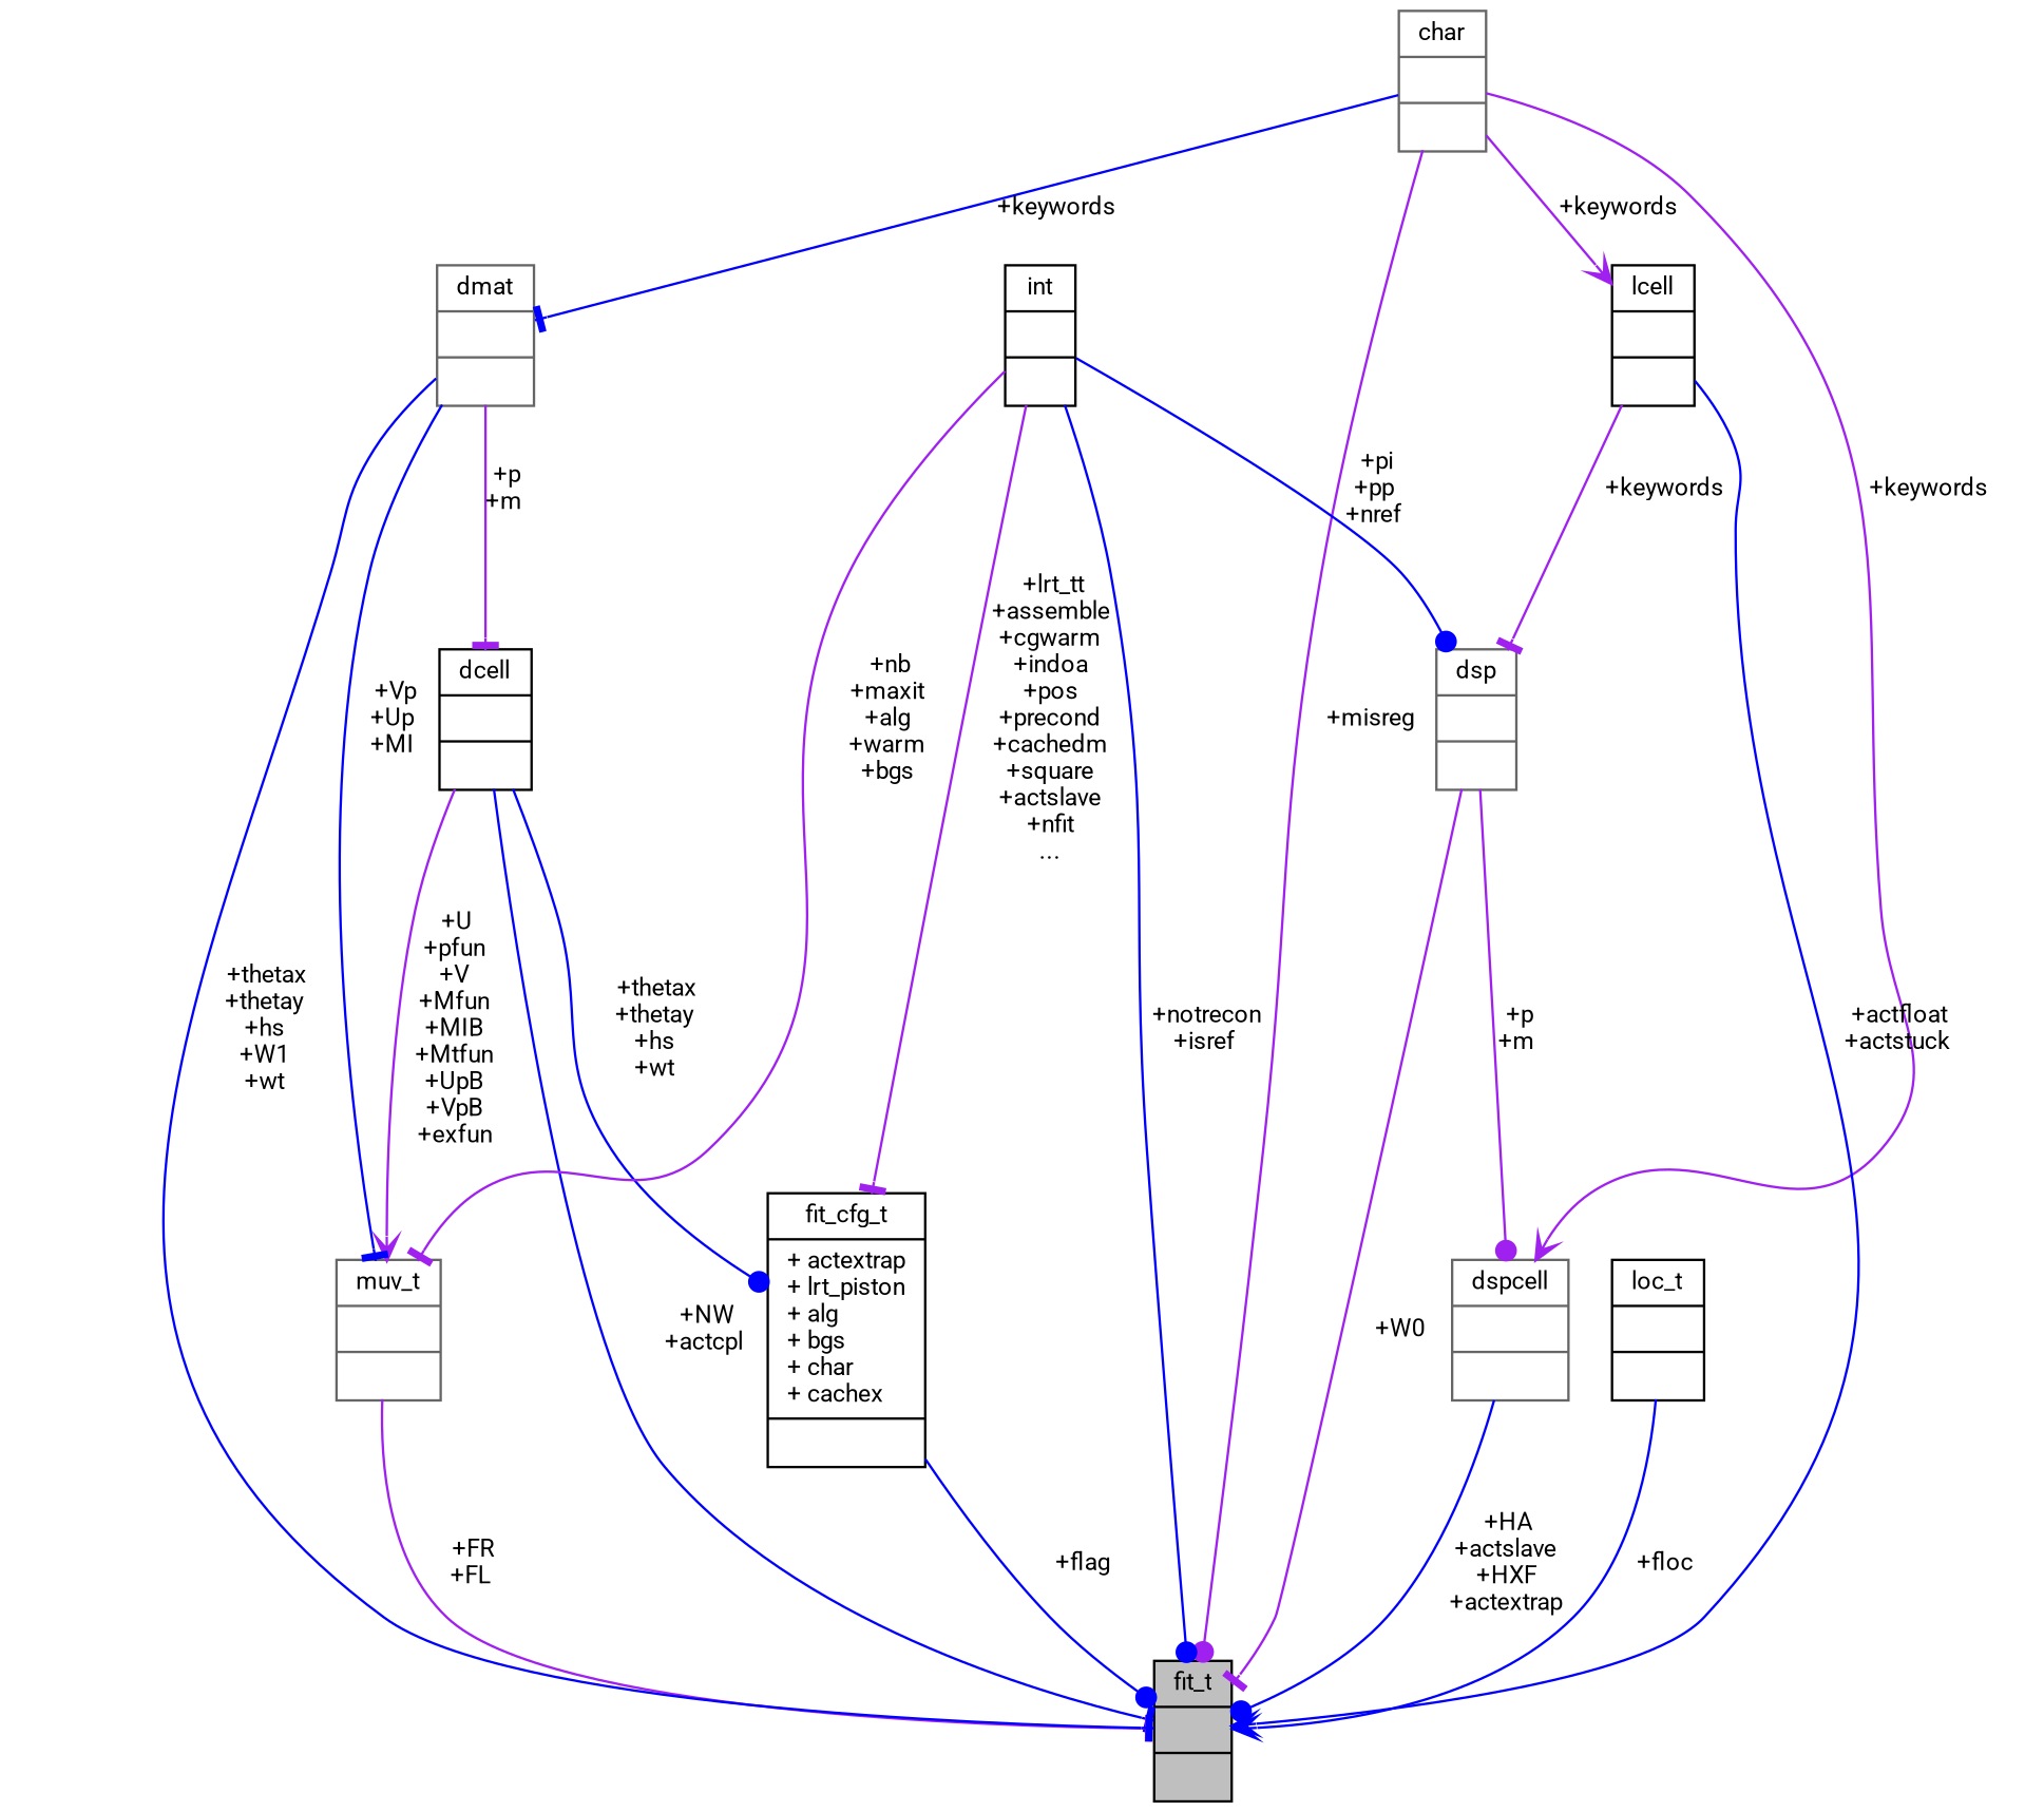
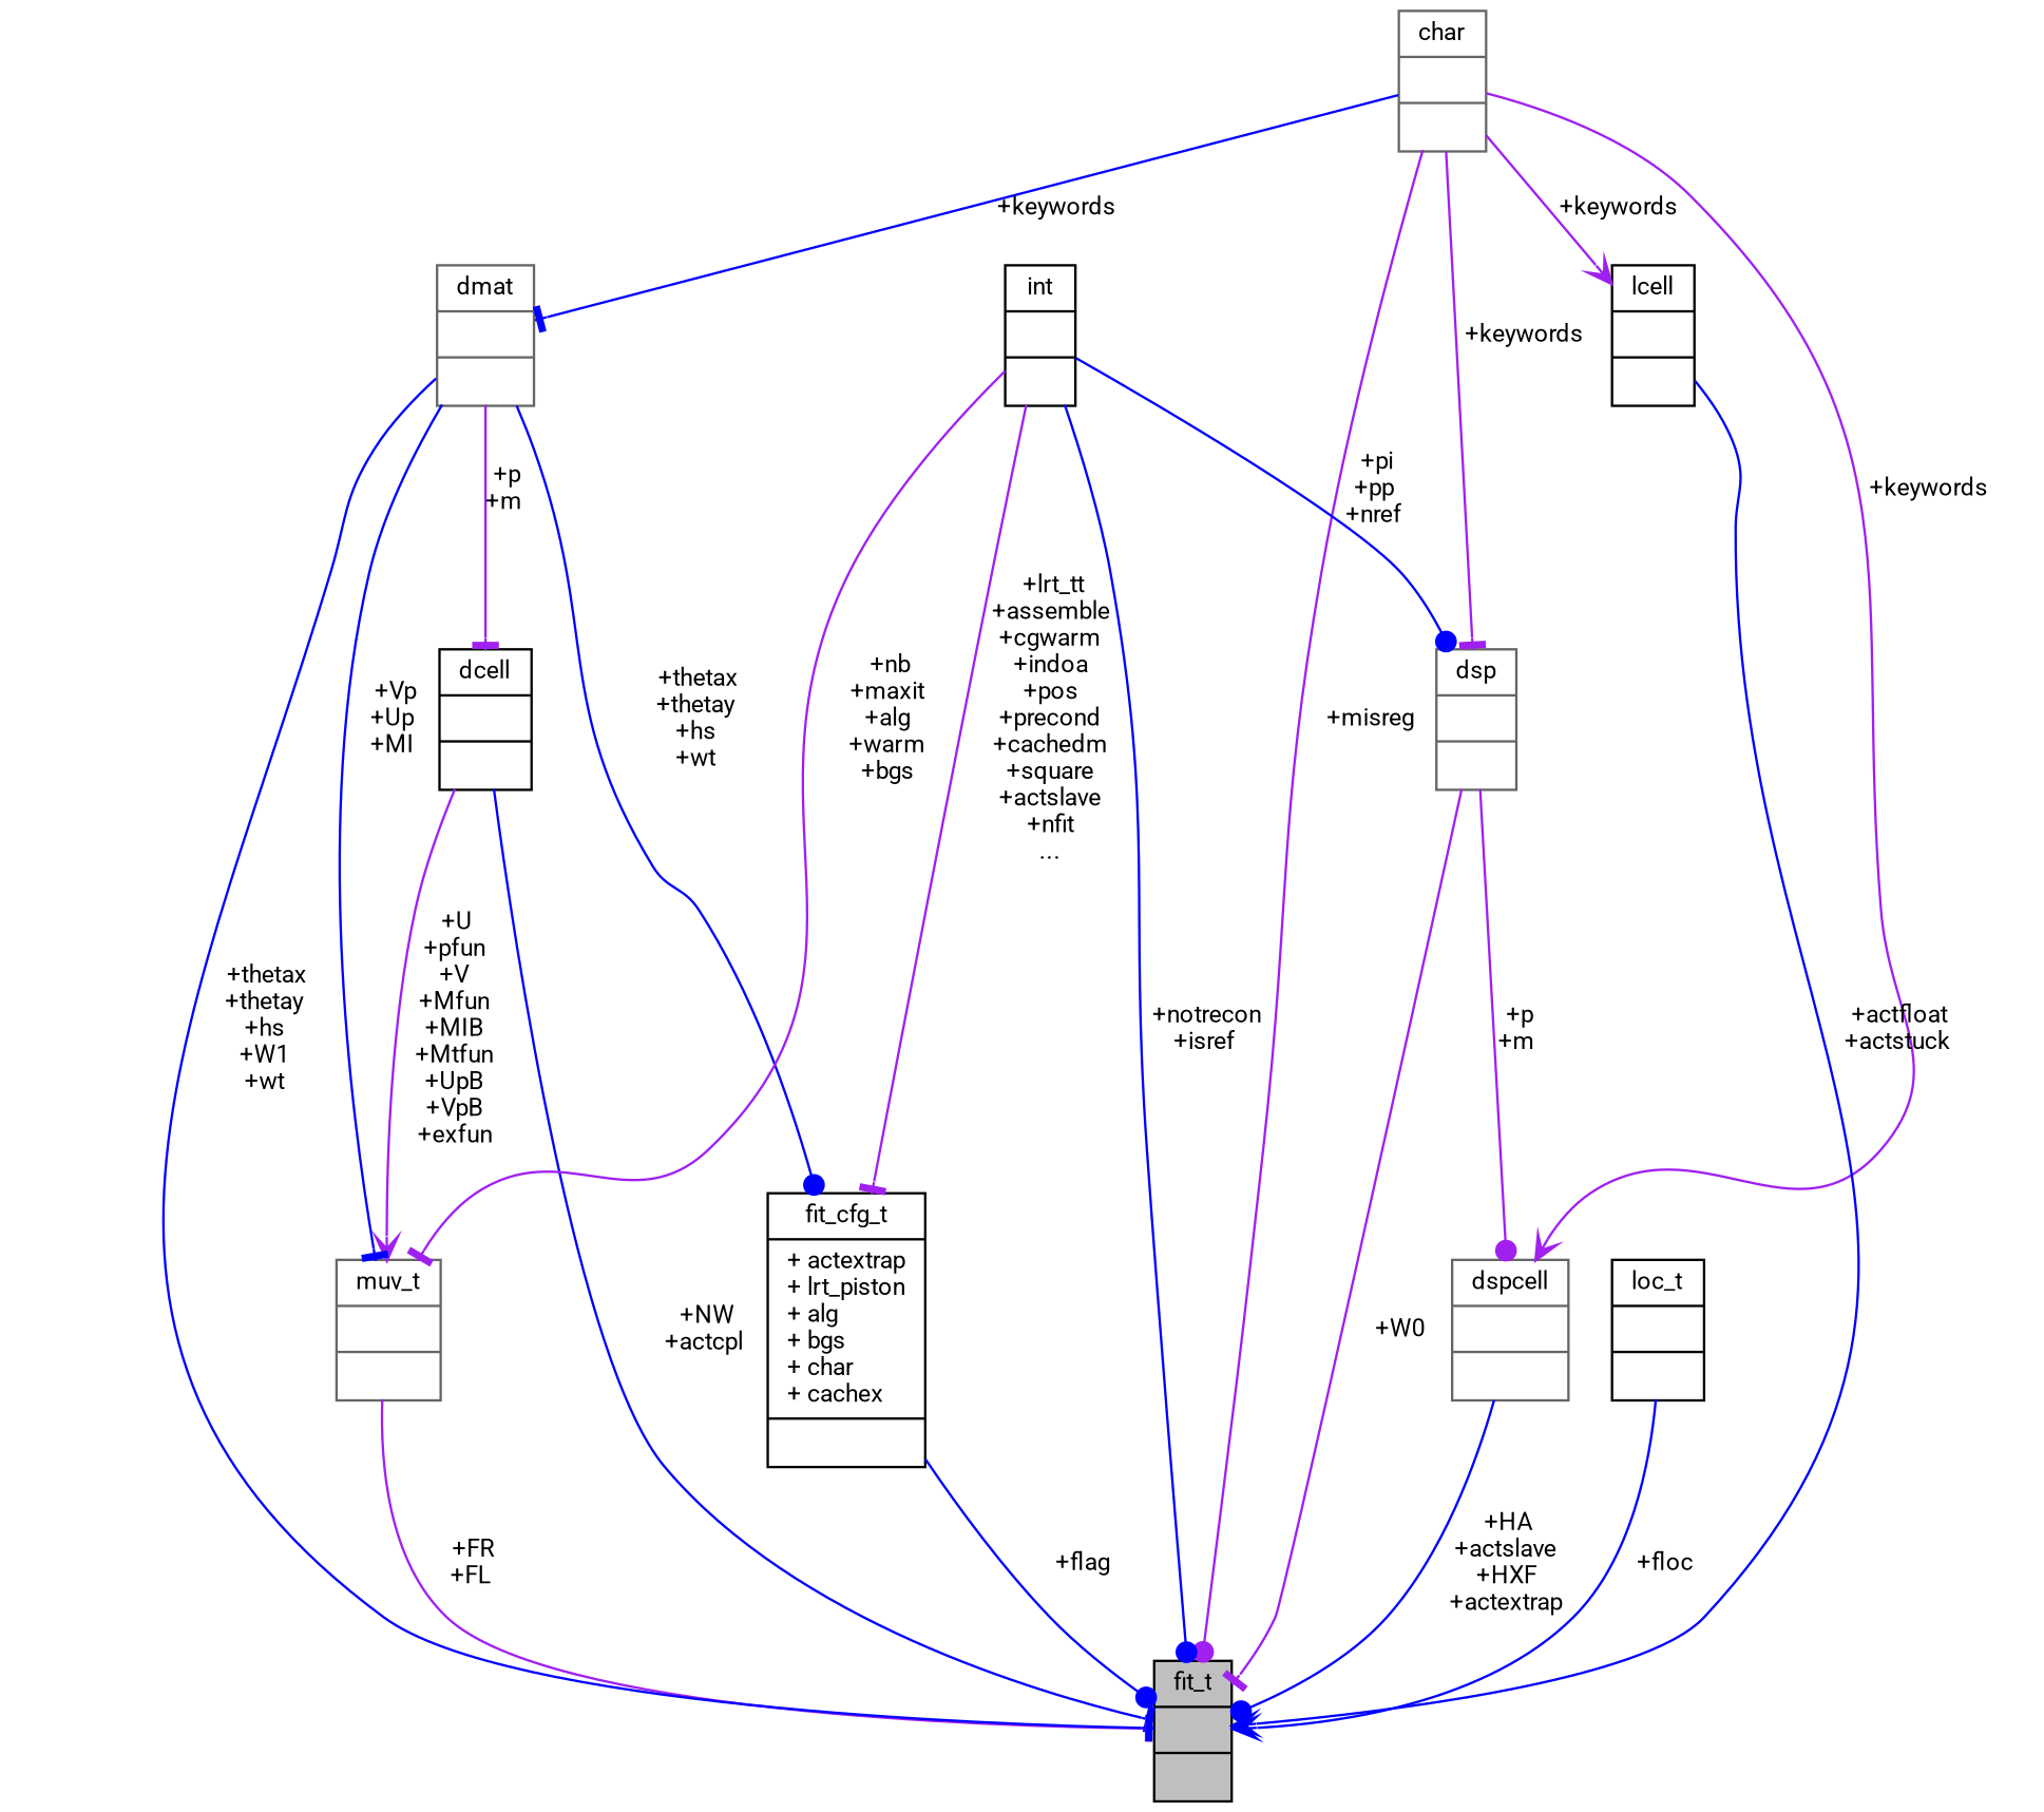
  digraph {
    fontname=Roboto
    node [color=black fontname=Roboto fontsize=10 shape=record]
    edge [arrowhead=tee color=blue fontname=Roboto fontsize=10 labelfontname=Helvetica labelfontsize=10 style=solid]
    n1 [fillcolor=grey75 fontcolor=black height=0.2 label="{fit_t\n||}" style=filled width=0.4]
    n2 [height=0.2 label="{dcell\n||}" width=0.4]
    n3 [color=gray40 height=0.2 label="{muv_t\n||}" width=0.4]
    n4 [color=gray40 height=0.2 label="{char\n||}" width=0.4]
    n5 [color=gray40 height=0.2 label="{dmat\n||}" width=0.4]
    n6 [color=gray40 height=0.2 label="{dspcell\n||}" width=0.4]
    n7 [color=gray40 height=0.2 label="{dsp\n||}" width=0.4]
    n8 [height=0.2 label="{lcell\n||}" width=0.4]
    n9 [height=0.2 label="{fit_cfg_t\n|+ actextrap\l+ lrt_piston\l+ alg\l+ bgs\l+ char\l+ cachex\l|}" width=0.4]
    n10 [height=0.2 label="{loc_t\n||}" width=0.4]
    n11 [height=0.2 label="{int\n||}" width=0.4]
    n2 -> n1 [label=" +NW\n+actcpl"]
    n2 -> n3 [arrowhead=vee color=purple label=" +U\n+pfun\n+V\n+Mfun\n+MIB\n+Mtfun\n+UpB\n+VpB\n+exfun"]
    n3 -> n1 [color=purple label=" +FR\n+FL"]
    n4 -> n1 [arrowhead=dot color=purple label=" +misreg"]
    n4 -> n5 [label=" +keywords"]
    n4 -> n6 [arrowhead=vee color=purple label=" +keywords"]
-   n8 -> n7 [color=purple label=" +keywords"]
+   n4 -> n7 [color=purple label=" +keywords"]
    n4 -> n8 [arrowhead=vee color=purple label=" +keywords"]
    n5 -> n1 [label=" +thetax\n+thetay\n+hs\n+W1\n+wt"]
    n5 -> n2 [color=purple label=" +p\n+m"]
    n5 -> n3 [label=" +Vp\n+Up\n+MI"]
-   n2 -> n9 [arrowhead=dot label=" +thetax\n+thetay\n+hs\n+wt"]
+   n5 -> n9 [arrowhead=dot label=" +thetax\n+thetay\n+hs\n+wt"]
    n6 -> n1 [arrowhead=dot label=" +HA\n+actslave\n+HXF\n+actextrap"]
    n7 -> n1 [color=purple label=" +W0"]
    n7 -> n6 [arrowhead=dot color=purple label=" +p\n+m"]
    n8 -> n1 [arrowhead=vee label=" +actfloat\n+actstuck"]
    n9 -> n1 [arrowhead=dot label=" +flag"]
    n10 -> n1 [arrowhead=vee label=" +floc"]
    n11 -> n1 [arrowhead=dot label=" +notrecon\n+isref"]
    n11 -> n3 [color=purple label=" +nb\n+maxit\n+alg\n+warm\n+bgs"]
    n11 -> n7 [arrowhead=dot label=" +pi\n+pp\n+nref"]
    n11 -> n9 [color=purple label=" +lrt_tt\n+assemble\n+cgwarm\n+indoa\n+pos\n+precond\n+cachedm\n+square\n+actslave\n+nfit\n..."]
  }
